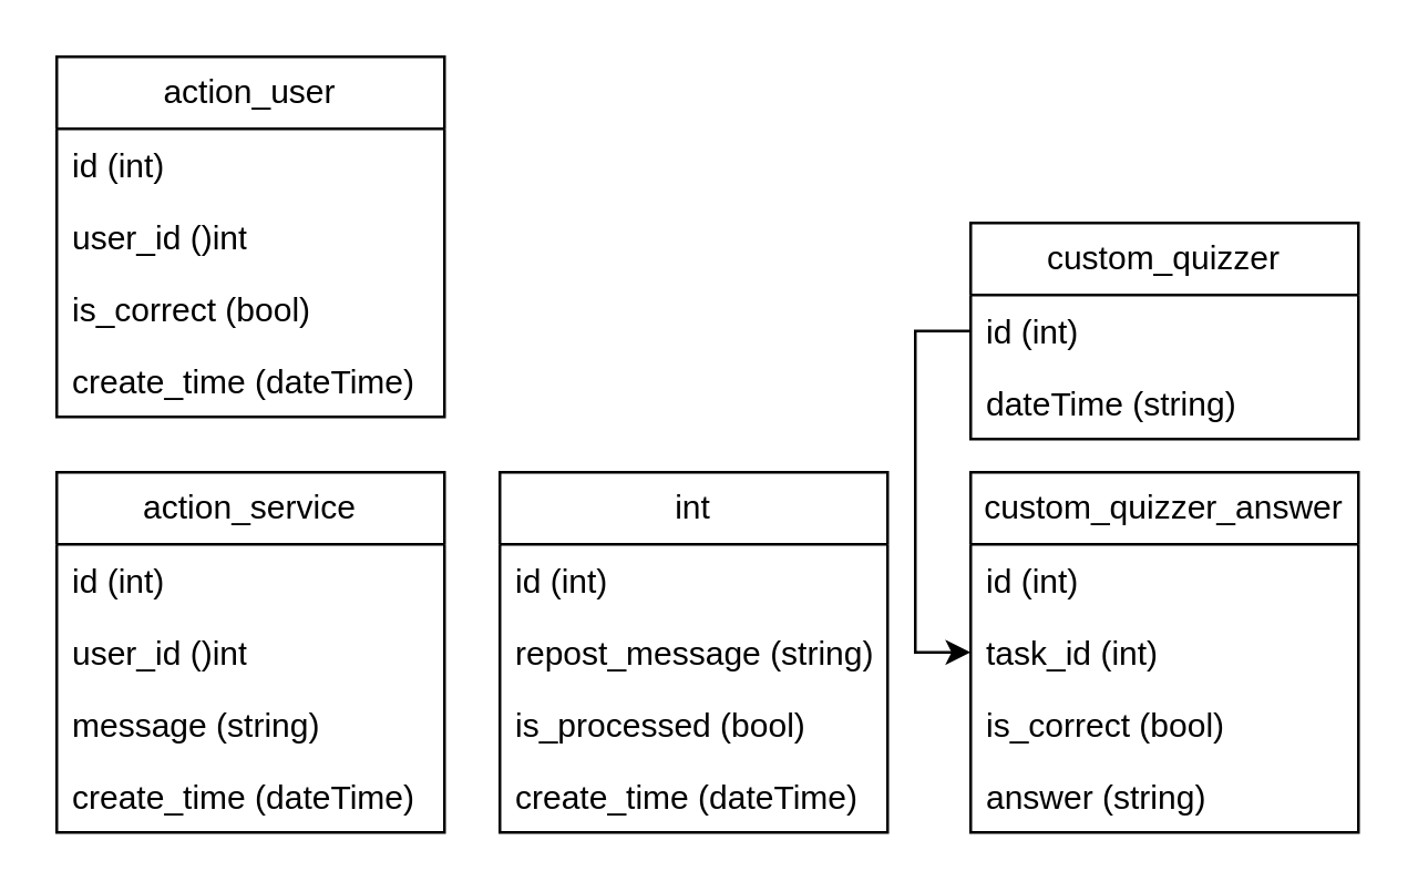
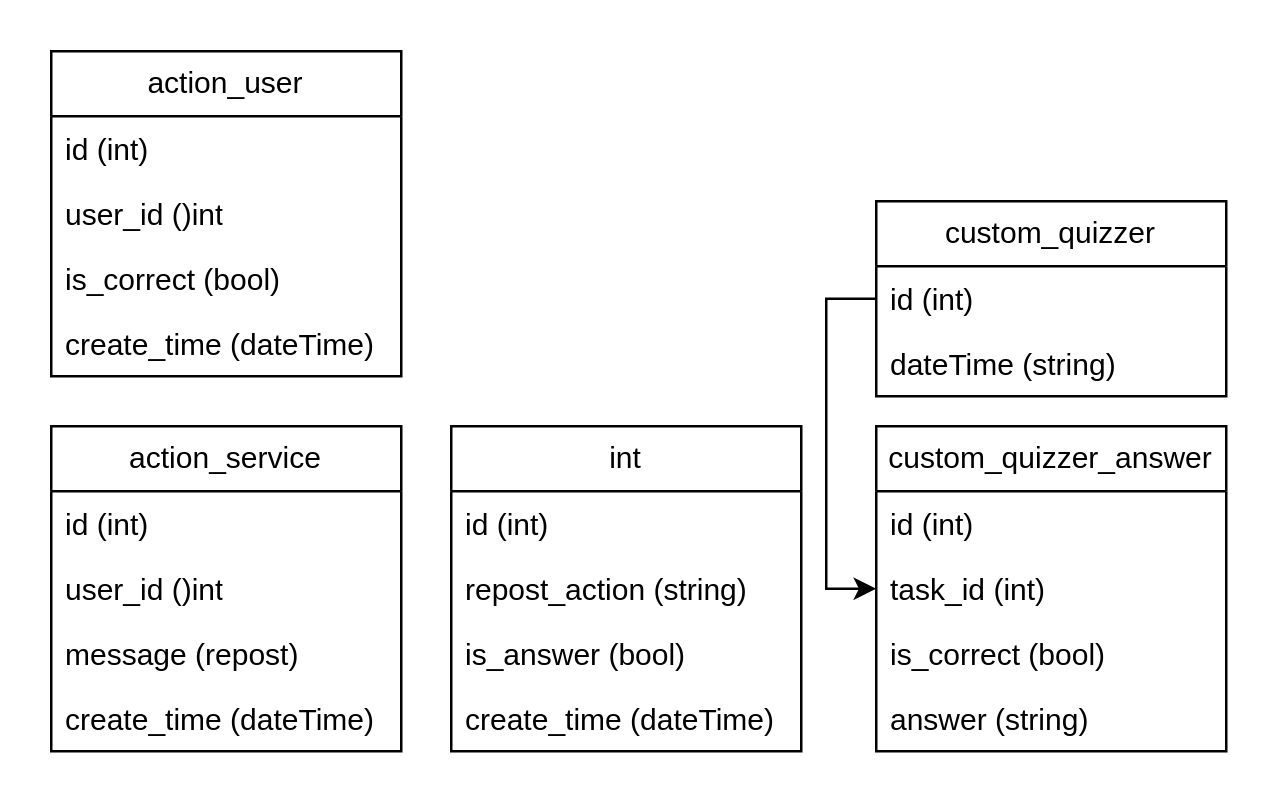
  <mxCell id="0" />
  <mxCell id="1" parent="0" />
  <mxCell id="2" value="action_user" style="swimlane;fontStyle=0;childLayout=stackLayout;horizontal=1;startSize=26;fillColor=none;horizontalStack=0;resizeParent=1;resizeParentMax=0;resizeLast=0;collapsible=1;marginBottom=0;whiteSpace=wrap;html=1;" vertex="1" parent="1"><mxGeometry x="20" y="20" width="140" height="130" as="geometry" /></mxCell>
  <mxCell id="3" value="id (int)" style="text;strokeColor=none;fillColor=none;align=left;verticalAlign=top;spacingLeft=4;spacingRight=4;overflow=hidden;rotatable=0;points=[[0,0.5],[1,0.5]];portConstraint=eastwest;whiteSpace=wrap;html=1;" vertex="1" parent="2"><mxGeometry y="26" width="140" height="26" as="geometry" /></mxCell>
  <mxCell id="4" value="user_id ()int" style="text;strokeColor=none;fillColor=none;align=left;verticalAlign=top;spacingLeft=4;spacingRight=4;overflow=hidden;rotatable=0;points=[[0,0.5],[1,0.5]];portConstraint=eastwest;whiteSpace=wrap;html=1;" vertex="1" parent="2"><mxGeometry y="52" width="140" height="26" as="geometry" /></mxCell>
  <mxCell id="5" value="is_correct (bool)" style="text;strokeColor=none;fillColor=none;align=left;verticalAlign=top;spacingLeft=4;spacingRight=4;overflow=hidden;rotatable=0;points=[[0,0.5],[1,0.5]];portConstraint=eastwest;whiteSpace=wrap;html=1;" vertex="1" parent="2"><mxGeometry y="78" width="140" height="26" as="geometry" /></mxCell>
  <mxCell id="6" value="create_time (dateTime)" style="text;strokeColor=none;fillColor=none;align=left;verticalAlign=top;spacingLeft=4;spacingRight=4;overflow=hidden;rotatable=0;points=[[0,0.5],[1,0.5]];portConstraint=eastwest;whiteSpace=wrap;html=1;" vertex="1" parent="2"><mxGeometry y="104" width="140" height="26" as="geometry" /></mxCell>
  <mxCell id="7" value="action_service" style="swimlane;fontStyle=0;childLayout=stackLayout;horizontal=1;startSize=26;fillColor=none;horizontalStack=0;resizeParent=1;resizeParentMax=0;resizeLast=0;collapsible=1;marginBottom=0;whiteSpace=wrap;html=1;" vertex="1" parent="1"><mxGeometry x="20" y="170" width="140" height="130" as="geometry" /></mxCell>
  <mxCell id="8" value="id (int)" style="text;strokeColor=none;fillColor=none;align=left;verticalAlign=top;spacingLeft=4;spacingRight=4;overflow=hidden;rotatable=0;points=[[0,0.5],[1,0.5]];portConstraint=eastwest;whiteSpace=wrap;html=1;" vertex="1" parent="7"><mxGeometry y="26" width="140" height="26" as="geometry" /></mxCell>
  <mxCell id="9" value="user_id ()int" style="text;strokeColor=none;fillColor=none;align=left;verticalAlign=top;spacingLeft=4;spacingRight=4;overflow=hidden;rotatable=0;points=[[0,0.5],[1,0.5]];portConstraint=eastwest;whiteSpace=wrap;html=1;" vertex="1" parent="7"><mxGeometry y="52" width="140" height="26" as="geometry" /></mxCell>
- <mxCell id="10" value="message (string)" style="text;strokeColor=none;fillColor=none;align=left;verticalAlign=top;spacingLeft=4;spacingRight=4;overflow=hidden;rotatable=0;points=[[0,0.5],[1,0.5]];portConstraint=eastwest;whiteSpace=wrap;html=1;" vertex="1" parent="7"><mxGeometry y="78" width="140" height="26" as="geometry" /></mxCell>
+ <mxCell id="10" value="message (repost)" style="text;strokeColor=none;fillColor=none;align=left;verticalAlign=top;spacingLeft=4;spacingRight=4;overflow=hidden;rotatable=0;points=[[0,0.5],[1,0.5]];portConstraint=eastwest;whiteSpace=wrap;html=1;" vertex="1" parent="7"><mxGeometry y="78" width="140" height="26" as="geometry" /></mxCell>
  <mxCell id="11" value="create_time (dateTime)" style="text;strokeColor=none;fillColor=none;align=left;verticalAlign=top;spacingLeft=4;spacingRight=4;overflow=hidden;rotatable=0;points=[[0,0.5],[1,0.5]];portConstraint=eastwest;whiteSpace=wrap;html=1;" vertex="1" parent="7"><mxGeometry y="104" width="140" height="26" as="geometry" /></mxCell>
  <mxCell id="12" value="custom_quizzer" style="swimlane;fontStyle=0;childLayout=stackLayout;horizontal=1;startSize=26;fillColor=none;horizontalStack=0;resizeParent=1;resizeParentMax=0;resizeLast=0;collapsible=1;marginBottom=0;whiteSpace=wrap;html=1;" vertex="1" parent="1"><mxGeometry x="350" y="80" width="140" height="78" as="geometry" /></mxCell>
  <mxCell id="13" value="id (int)" style="text;strokeColor=none;fillColor=none;align=left;verticalAlign=top;spacingLeft=4;spacingRight=4;overflow=hidden;rotatable=0;points=[[0,0.5],[1,0.5]];portConstraint=eastwest;whiteSpace=wrap;html=1;" vertex="1" parent="12"><mxGeometry y="26" width="140" height="26" as="geometry" /></mxCell>
  <mxCell id="14" value="dateTime (string)" style="text;strokeColor=none;fillColor=none;align=left;verticalAlign=top;spacingLeft=4;spacingRight=4;overflow=hidden;rotatable=0;points=[[0,0.5],[1,0.5]];portConstraint=eastwest;whiteSpace=wrap;html=1;" vertex="1" parent="12"><mxGeometry y="52" width="140" height="26" as="geometry" /></mxCell>
  <mxCell id="15" value="custom_quizzer_answer" style="swimlane;fontStyle=0;childLayout=stackLayout;horizontal=1;startSize=26;fillColor=none;horizontalStack=0;resizeParent=1;resizeParentMax=0;resizeLast=0;collapsible=1;marginBottom=0;whiteSpace=wrap;html=1;" vertex="1" parent="1"><mxGeometry x="350" y="170" width="140" height="130" as="geometry" /></mxCell>
  <mxCell id="16" value="id (int)" style="text;strokeColor=none;fillColor=none;align=left;verticalAlign=top;spacingLeft=4;spacingRight=4;overflow=hidden;rotatable=0;points=[[0,0.5],[1,0.5]];portConstraint=eastwest;whiteSpace=wrap;html=1;" vertex="1" parent="15"><mxGeometry y="26" width="140" height="26" as="geometry" /></mxCell>
  <mxCell id="17" value="task_id (int)" style="text;strokeColor=none;fillColor=none;align=left;verticalAlign=top;spacingLeft=4;spacingRight=4;overflow=hidden;rotatable=0;points=[[0,0.5],[1,0.5]];portConstraint=eastwest;whiteSpace=wrap;html=1;" vertex="1" parent="15"><mxGeometry y="52" width="140" height="26" as="geometry" /></mxCell>
  <mxCell id="18" value="is_correct (bool)" style="text;strokeColor=none;fillColor=none;align=left;verticalAlign=top;spacingLeft=4;spacingRight=4;overflow=hidden;rotatable=0;points=[[0,0.5],[1,0.5]];portConstraint=eastwest;whiteSpace=wrap;html=1;" vertex="1" parent="15"><mxGeometry y="78" width="140" height="26" as="geometry" /></mxCell>
  <mxCell id="19" value="answer (string)" style="text;strokeColor=none;fillColor=none;align=left;verticalAlign=top;spacingLeft=4;spacingRight=4;overflow=hidden;rotatable=0;points=[[0,0.5],[1,0.5]];portConstraint=eastwest;whiteSpace=wrap;html=1;" vertex="1" parent="15"><mxGeometry y="104" width="140" height="26" as="geometry" /></mxCell>
  <mxCell id="20" value="int" style="swimlane;fontStyle=0;childLayout=stackLayout;horizontal=1;startSize=26;fillColor=none;horizontalStack=0;resizeParent=1;resizeParentMax=0;resizeLast=0;collapsible=1;marginBottom=0;whiteSpace=wrap;html=1;" vertex="1" parent="1"><mxGeometry x="180" y="170" width="140" height="130" as="geometry" /></mxCell>
  <mxCell id="21" value="id (int)" style="text;strokeColor=none;fillColor=none;align=left;verticalAlign=top;spacingLeft=4;spacingRight=4;overflow=hidden;rotatable=0;points=[[0,0.5],[1,0.5]];portConstraint=eastwest;whiteSpace=wrap;html=1;" vertex="1" parent="20"><mxGeometry y="26" width="140" height="26" as="geometry" /></mxCell>
- <mxCell id="22" value="repost_message (string)" style="text;strokeColor=none;fillColor=none;align=left;verticalAlign=top;spacingLeft=4;spacingRight=4;overflow=hidden;rotatable=0;points=[[0,0.5],[1,0.5]];portConstraint=eastwest;whiteSpace=wrap;html=1;" vertex="1" parent="20"><mxGeometry y="52" width="140" height="26" as="geometry" /></mxCell>
- <mxCell id="23" value="is_processed (bool)" style="text;strokeColor=none;fillColor=none;align=left;verticalAlign=top;spacingLeft=4;spacingRight=4;overflow=hidden;rotatable=0;points=[[0,0.5],[1,0.5]];portConstraint=eastwest;whiteSpace=wrap;html=1;" vertex="1" parent="20"><mxGeometry y="78" width="140" height="26" as="geometry" /></mxCell>
+ <mxCell id="22" value="repost_action (string)" style="text;strokeColor=none;fillColor=none;align=left;verticalAlign=top;spacingLeft=4;spacingRight=4;overflow=hidden;rotatable=0;points=[[0,0.5],[1,0.5]];portConstraint=eastwest;whiteSpace=wrap;html=1;" vertex="1" parent="20"><mxGeometry y="52" width="140" height="26" as="geometry" /></mxCell>
+ <mxCell id="23" value="is_answer (bool)" style="text;strokeColor=none;fillColor=none;align=left;verticalAlign=top;spacingLeft=4;spacingRight=4;overflow=hidden;rotatable=0;points=[[0,0.5],[1,0.5]];portConstraint=eastwest;whiteSpace=wrap;html=1;" vertex="1" parent="20"><mxGeometry y="78" width="140" height="26" as="geometry" /></mxCell>
  <mxCell id="24" value="create_time (dateTime)" style="text;strokeColor=none;fillColor=none;align=left;verticalAlign=top;spacingLeft=4;spacingRight=4;overflow=hidden;rotatable=0;points=[[0,0.5],[1,0.5]];portConstraint=eastwest;whiteSpace=wrap;html=1;" vertex="1" parent="20"><mxGeometry y="104" width="140" height="26" as="geometry" /></mxCell>
  <mxCell id="25" style="edgeStyle=orthogonalEdgeStyle;rounded=0;orthogonalLoop=1;jettySize=auto;html=1;" edge="1" parent="1" source="13"><mxGeometry relative="1" as="geometry"><mxPoint x="350" y="235" as="targetPoint" /><Array as="points"><mxPoint x="330" y="119" /><mxPoint x="330" y="235" /></Array></mxGeometry></mxCell>
